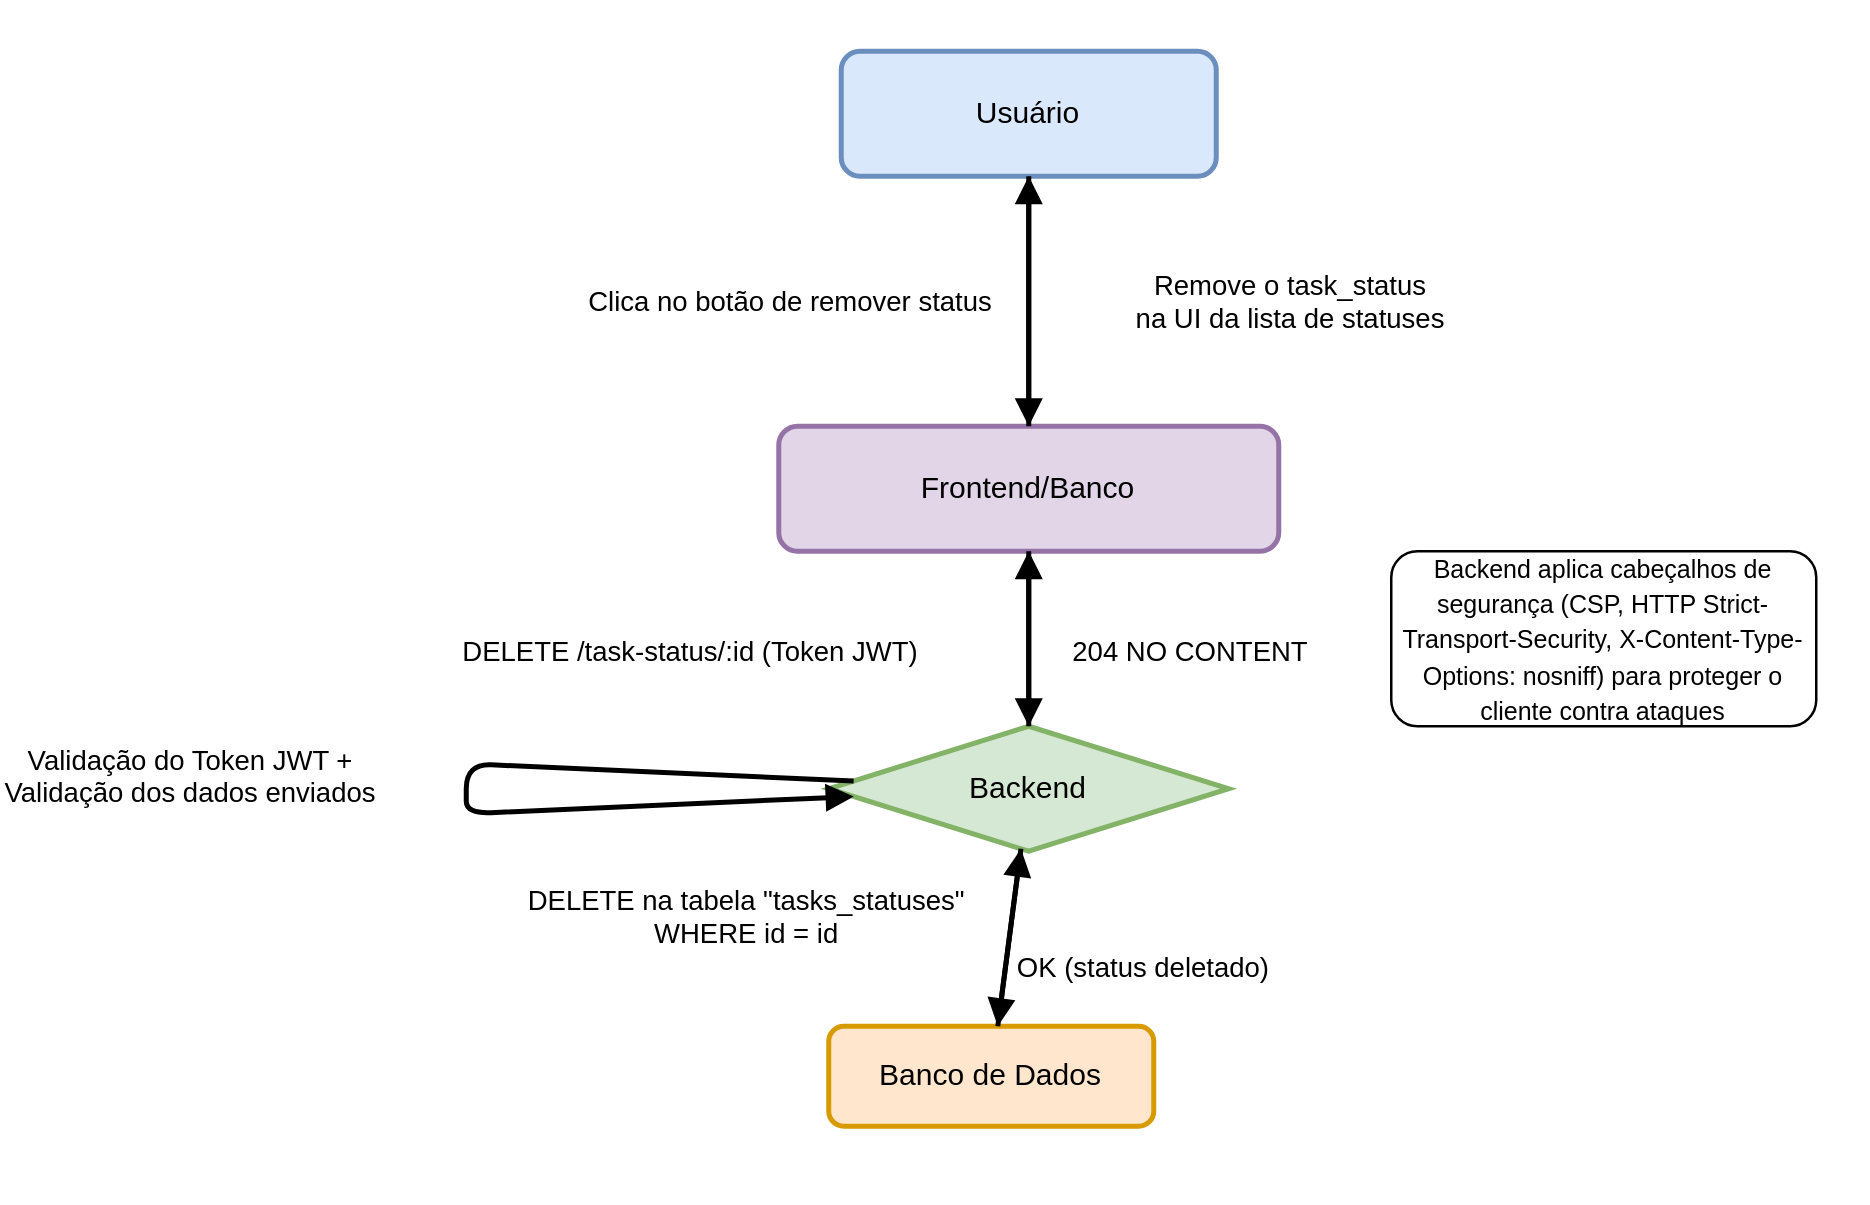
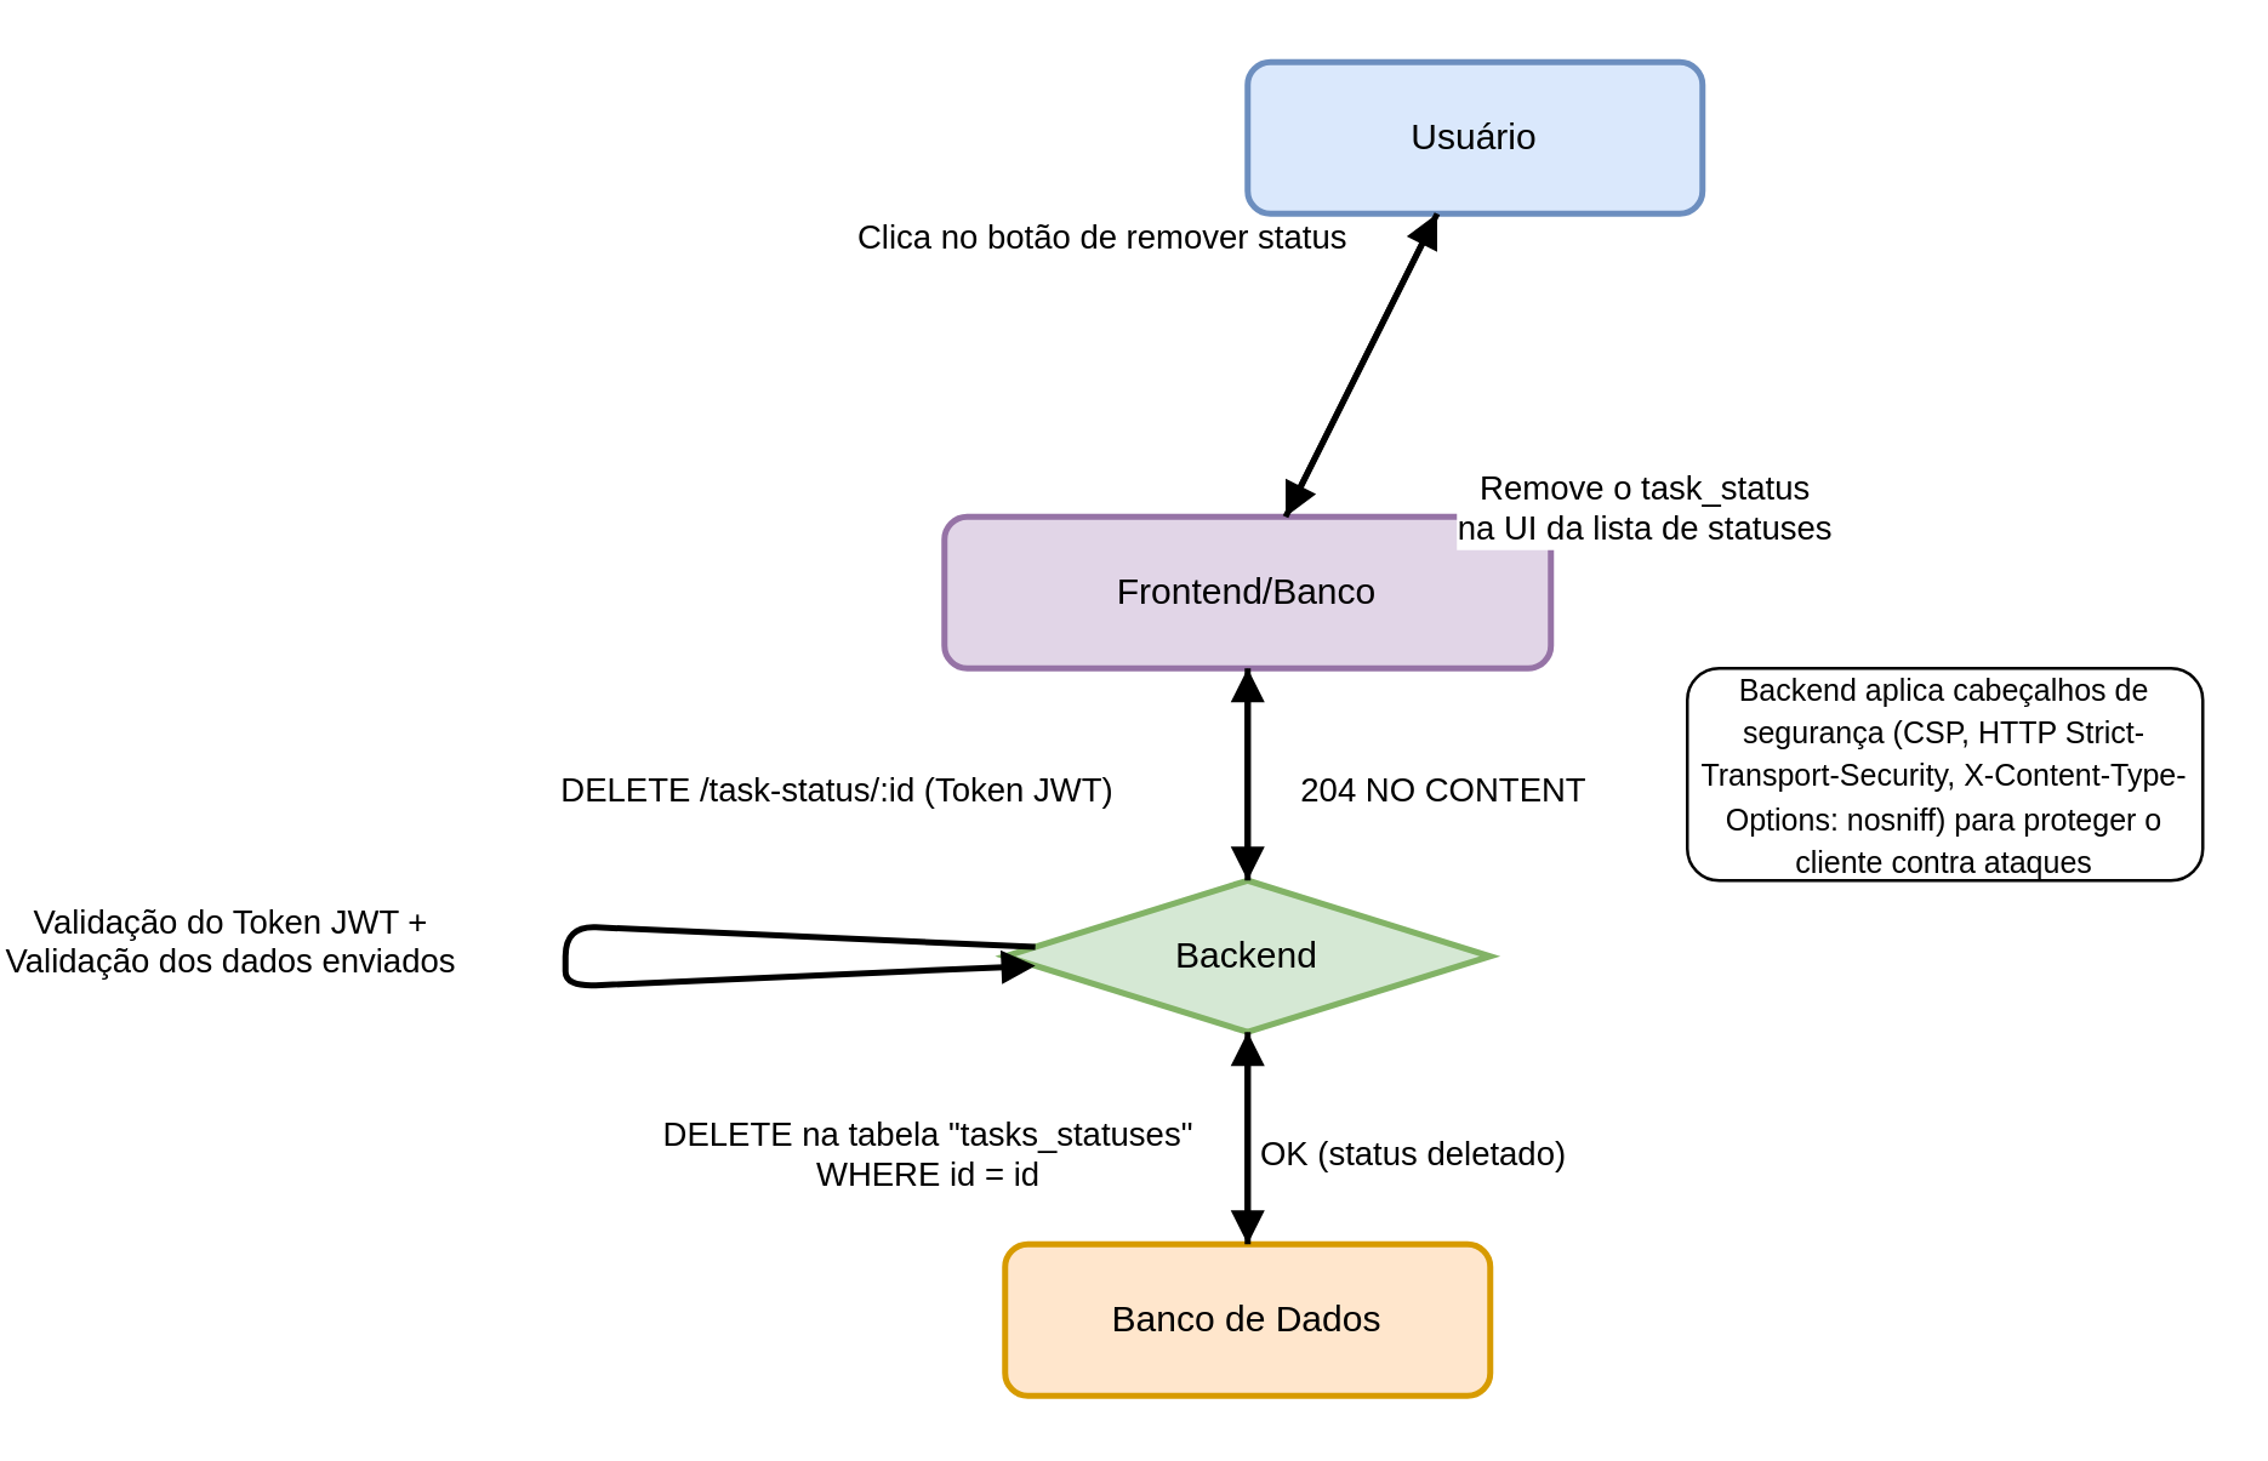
  <mxCell id="0" />
  <mxCell id="1" parent="0" />
- <mxCell id="2" value="Usuário" style="rounded=1;whiteSpace=wrap;html=1;strokeWidth=2;fillColor=#dae8fc;strokeColor=#6c8ebf;" parent="1" vertex="1"><mxGeometry x="170" y="20" width="150" height="50" as="geometry" /></mxCell>
+ <mxCell id="2" value="Usuário" style="rounded=1;whiteSpace=wrap;html=1;strokeWidth=2;fillColor=#dae8fc;strokeColor=#6c8ebf;" parent="1" vertex="1"><mxGeometry x="245" y="20" width="150" height="50" as="geometry" /></mxCell>
  <mxCell id="3" value="Frontend/Banco" style="rounded=1;whiteSpace=wrap;html=1;strokeWidth=2;fillColor=#e1d5e7;strokeColor=#9673a6;" parent="1" vertex="1"><mxGeometry x="145" y="170" width="200" height="50" as="geometry" /></mxCell>
  <mxCell id="4" value="Backend" style="rhombus;whiteSpace=wrap;html=1;strokeWidth=2;fillColor=#d5e8d4;strokeColor=#82b366;" parent="1" vertex="1"><mxGeometry x="165" y="290" width="160" height="50" as="geometry" /></mxCell>
- <mxCell id="5" value="Banco de Dados" style="rounded=1;whiteSpace=wrap;html=1;strokeWidth=2;fillColor=#ffe6cc;strokeColor=#d79b00;" parent="1" vertex="1"><mxGeometry x="165" y="410" width="130" height="40" as="geometry" /></mxCell>
+ <mxCell id="5" value="Banco de Dados" style="rounded=1;whiteSpace=wrap;html=1;strokeWidth=2;fillColor=#ffe6cc;strokeColor=#d79b00;" parent="1" vertex="1"><mxGeometry x="165" y="410" width="160" height="50" as="geometry" /></mxCell>
  <mxCell id="6" value="Clica no botão de remover status" style="endArrow=block;endFill=1;strokeWidth=2;" parent="1" source="2" target="3" edge="1"><mxGeometry y="-95" relative="1" as="geometry"><mxPoint x="310" y="110" as="targetPoint" /><mxPoint as="offset" /></mxGeometry></mxCell>
  <mxCell id="7" value="DELETE /task-status/:id (Token JWT)" style="endArrow=block;endFill=1;strokeWidth=2;" parent="1" source="3" target="4" edge="1"><mxGeometry x="0.143" y="-135" relative="1" as="geometry"><mxPoint x="310" y="160" as="targetPoint" /><mxPoint as="offset" /></mxGeometry></mxCell>
  <mxCell id="8" value="Validação do Token JWT +&#10;Validação dos dados enviados" style="endArrow=block;endFill=1;strokeWidth=2;" parent="1" source="4" target="4" edge="1"><mxGeometry x="-0.032" y="-110" relative="1" as="geometry"><mxPoint x="310" y="210" as="targetPoint" /><Array as="points"><mxPoint x="20" y="320" /></Array><mxPoint as="offset" /></mxGeometry></mxCell>
  <mxCell id="9" value="DELETE na tabela &quot;tasks_statuses&quot;&#10;WHERE id = id" style="endArrow=block;endFill=1;strokeWidth=2;" parent="1" source="4" target="5" edge="1"><mxGeometry x="0.143" y="-105" relative="1" as="geometry"><mxPoint x="310" y="260" as="targetPoint" /><mxPoint as="offset" /></mxGeometry></mxCell>
  <mxCell id="10" value="OK (status deletado)" style="endArrow=block;endFill=1;strokeWidth=2;" parent="1" source="5" target="4" edge="1"><mxGeometry x="-0.143" y="-55" relative="1" as="geometry"><mxPoint x="310" y="310" as="targetPoint" /><mxPoint as="offset" /></mxGeometry></mxCell>
  <mxCell id="11" value="204 NO CONTENT" style="endArrow=block;endFill=1;strokeWidth=2;" parent="1" source="4" target="3" edge="1"><mxGeometry x="-0.143" y="-65" relative="1" as="geometry"><mxPoint x="310" y="360" as="targetPoint" /><mxPoint as="offset" /></mxGeometry></mxCell>
  <mxCell id="12" value="Remove o task_status&#10;na UI da lista de statuses" style="endArrow=block;endFill=1;strokeWidth=2;" parent="1" source="3" target="2" edge="1"><mxGeometry y="-105" relative="1" as="geometry"><mxPoint x="310" y="410" as="targetPoint" /><mxPoint as="offset" /></mxGeometry></mxCell>
  <mxCell id="13" value="&lt;font style=&quot;font-size: 10px;&quot;&gt;Backend aplica cabeçalhos de segurança (CSP, HTTP Strict-Transport-Security, X-Content-Type-Options: nosniff) para proteger o cliente contra ataques&lt;/font&gt;" style="rounded=1;whiteSpace=wrap;html=1;" parent="1" vertex="1"><mxGeometry x="390" y="220" width="170" height="70" as="geometry" /></mxCell>
